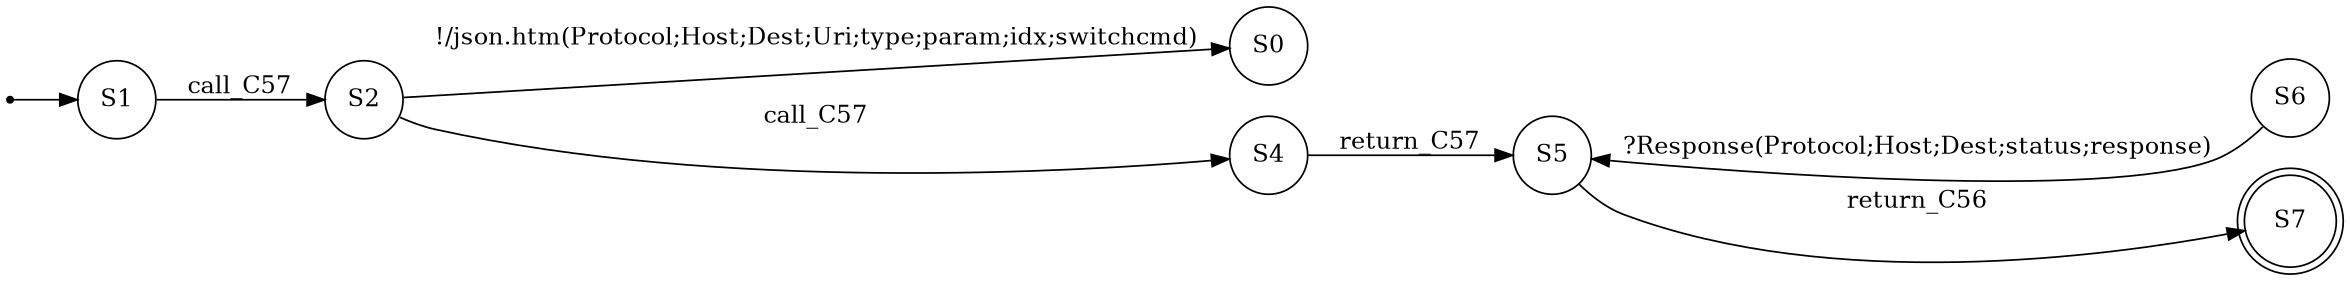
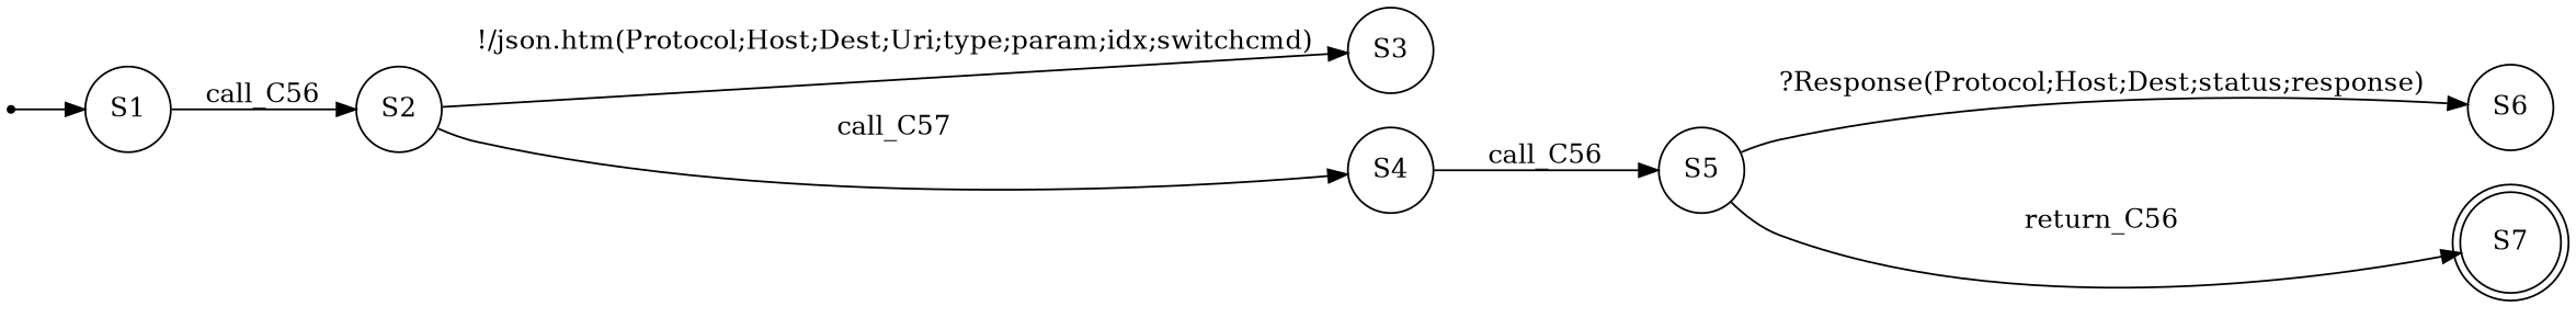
  digraph {
    rankdir=LR
    node [shape=circle]
    S00 [shape=point]
    n2 [label=S1]
    n3 [label=S2]
-   n4 [label=S0]
+   n4 [label=S3]
    n5 [label=S4]
    n6 [label=S5]
    n7 [label=S6]
    n8 [label=S7 shape=doublecircle]
    S00 -> n2
-   n2 -> n3 [label=call_C57]
+   n2 -> n3 [label=call_C56]
    n3 -> n4 [label="!/json.htm(Protocol;Host;Dest;Uri;type;param;idx;switchcmd)"]
    n3 -> n5 [label=call_C57]
-   n5 -> n6 [label=return_C57]
-   n7 -> n6 [label="?Response(Protocol;Host;Dest;status;response)"]
+   n5 -> n6 [label=call_C56]
+   n6 -> n7 [label="?Response(Protocol;Host;Dest;status;response)"]
    n6 -> n8 [label=return_C56]
  }
